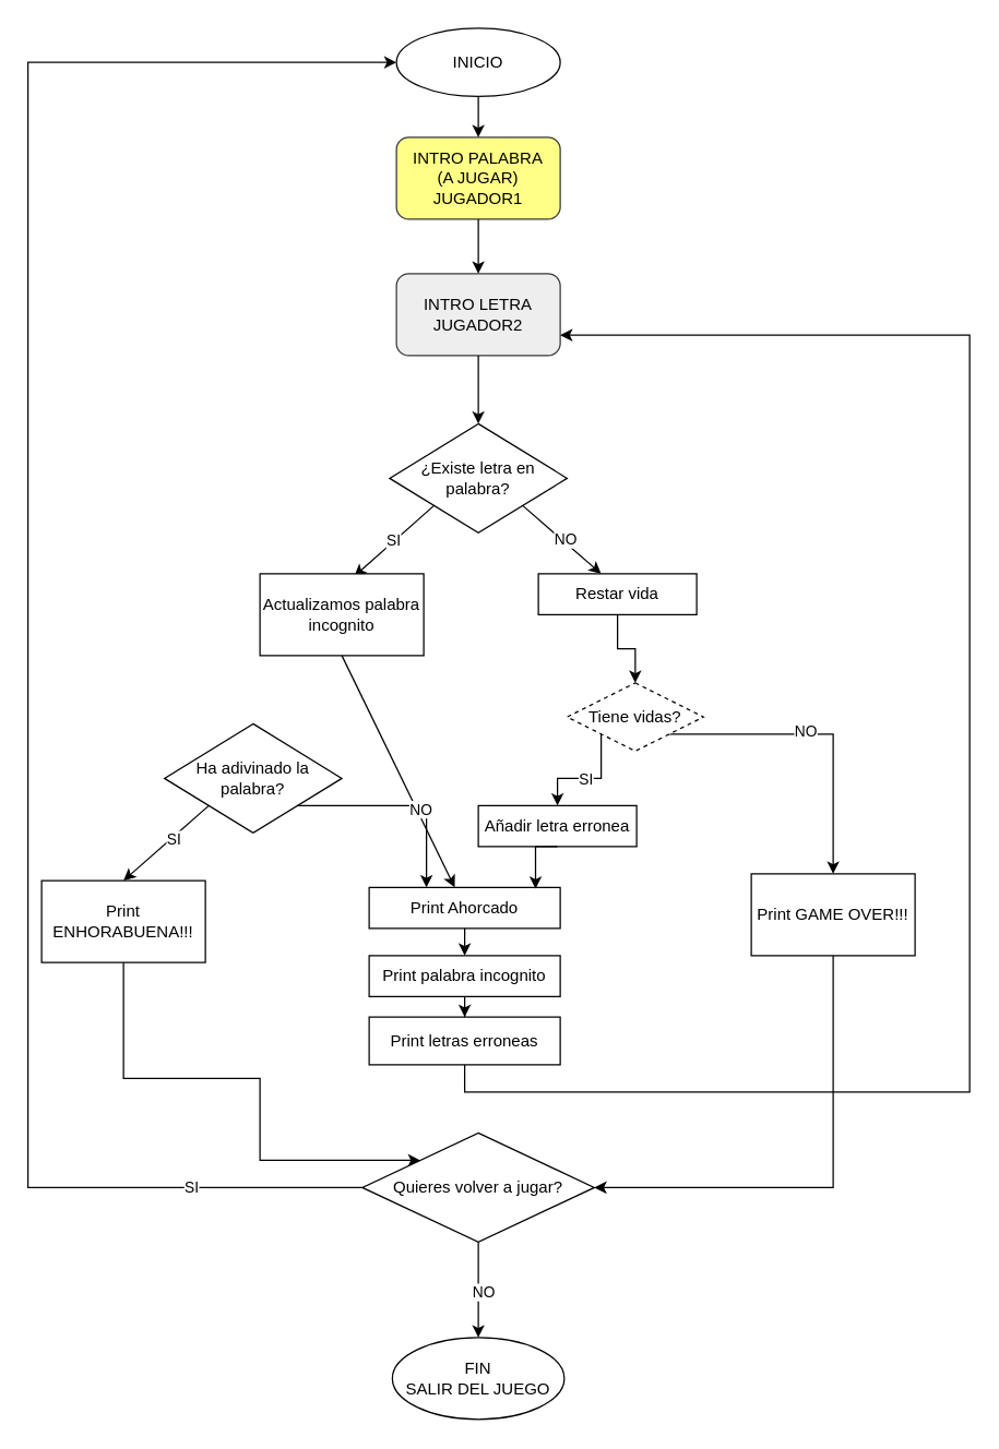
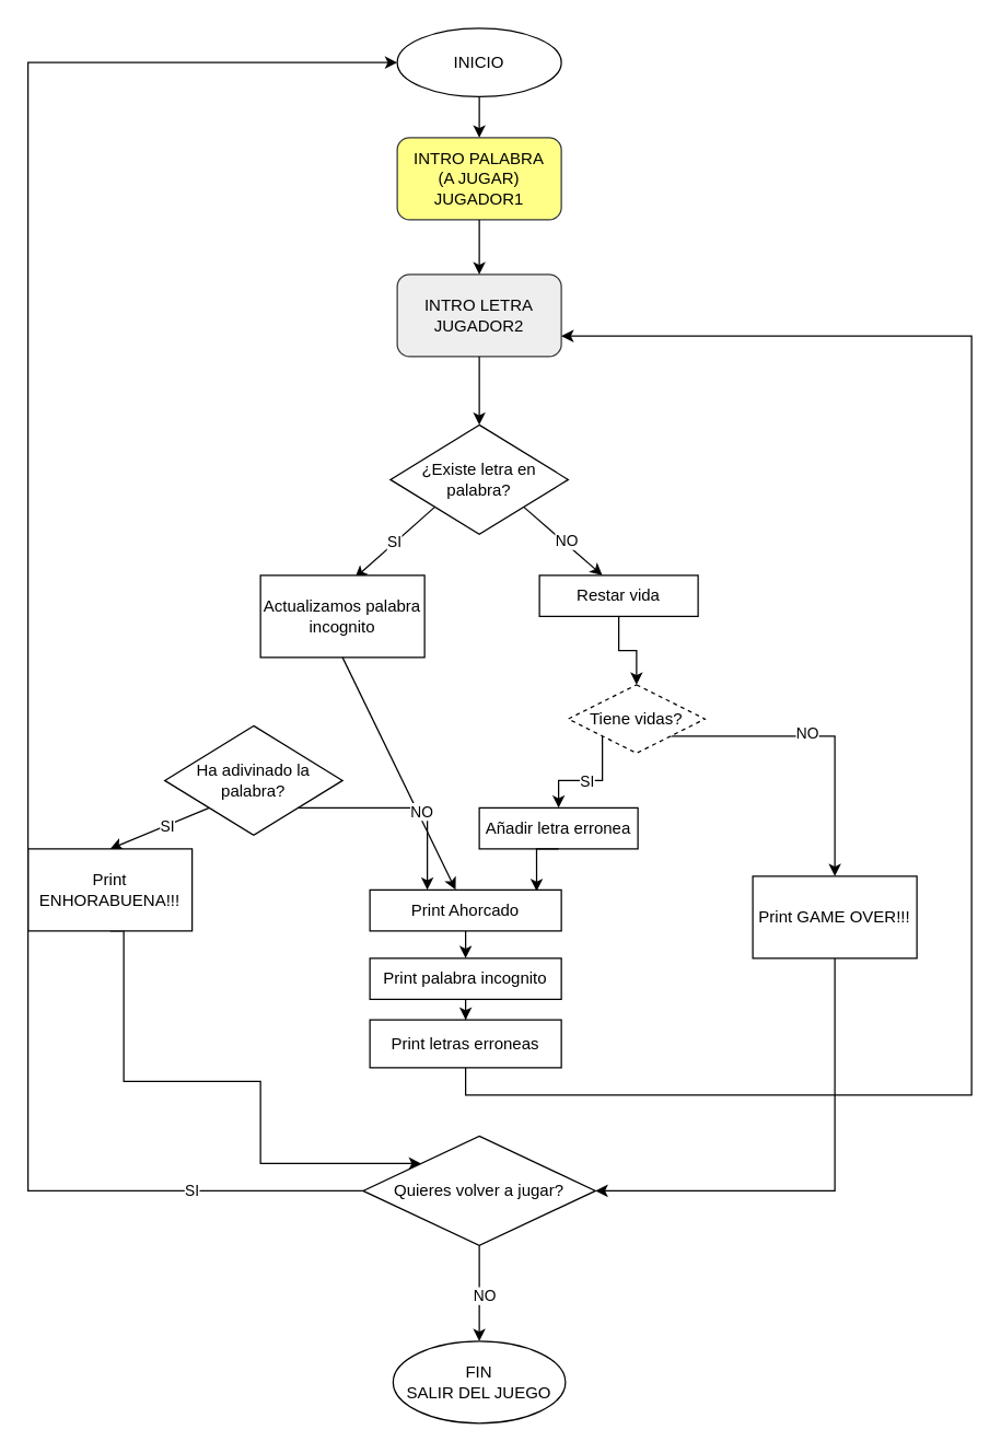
  <mxCell id="0" />
  <mxCell id="1" parent="0" />
  <mxCell id="2" value="INTRO PALABRA &lt;br&gt;(A JUGAR)&lt;br&gt;JUGADOR1" style="rounded=1;whiteSpace=wrap;html=1;fillColor=#ffff88;strokeColor=#36393d;" vertex="1" parent="1"><mxGeometry x="290" y="100" width="120" height="60" as="geometry" /></mxCell>
  <mxCell id="3" value="INTRO LETRA JUGADOR2" style="rounded=1;whiteSpace=wrap;html=1;fillColor=#eeeeee;strokeColor=#36393d;" vertex="1" parent="1"><mxGeometry x="290" y="200" width="120" height="60" as="geometry" /></mxCell>
  <mxCell id="4" value="" style="endArrow=classic;html=1;rounded=0;exitX=0.5;exitY=1;exitDx=0;exitDy=0;entryX=0.5;entryY=0;entryDx=0;entryDy=0;" edge="1" parent="1" source="2" target="3"><mxGeometry width="50" height="50" relative="1" as="geometry"><mxPoint x="490" y="240" as="sourcePoint" /><mxPoint x="350" y="200" as="targetPoint" /></mxGeometry></mxCell>
  <mxCell id="5" value="¿Existe letra en palabra?" style="rhombus;whiteSpace=wrap;html=1;" vertex="1" parent="1"><mxGeometry x="285" y="310" width="130" height="80" as="geometry" /></mxCell>
  <mxCell id="6" value="" style="endArrow=classic;html=1;rounded=0;exitX=0.5;exitY=1;exitDx=0;exitDy=0;entryX=0.5;entryY=0;entryDx=0;entryDy=0;" edge="1" parent="1" source="3" target="5"><mxGeometry width="50" height="50" relative="1" as="geometry"><mxPoint x="370" y="310" as="sourcePoint" /><mxPoint x="420" y="260" as="targetPoint" /></mxGeometry></mxCell>
  <mxCell id="7" value="SI" style="endArrow=classic;html=1;rounded=0;exitX=0;exitY=1;exitDx=0;exitDy=0;entryX=0.575;entryY=0.033;entryDx=0;entryDy=0;entryPerimeter=0;" edge="1" parent="1" source="5" target="10"><mxGeometry width="50" height="50" relative="1" as="geometry"><mxPoint x="370" y="410" as="sourcePoint" /><mxPoint x="260" y="420" as="targetPoint" /></mxGeometry></mxCell>
  <mxCell id="8" value="" style="endArrow=classic;html=1;rounded=0;exitX=1;exitY=1;exitDx=0;exitDy=0;" edge="1" parent="1" source="5"><mxGeometry width="50" height="50" relative="1" as="geometry"><mxPoint x="350" y="390" as="sourcePoint" /><mxPoint x="440" y="420" as="targetPoint" /></mxGeometry></mxCell>
  <mxCell id="9" value="NO" style="edgeLabel;html=1;align=center;verticalAlign=middle;resizable=0;points=[];" vertex="1" connectable="0" parent="8"><mxGeometry x="0.034" y="3" relative="1" as="geometry"><mxPoint y="1" as="offset" /></mxGeometry></mxCell>
  <mxCell id="10" value="Actualizamos palabra incognito" style="rounded=0;whiteSpace=wrap;html=1;" vertex="1" parent="1"><mxGeometry x="190" y="420" width="120" height="60" as="geometry" /></mxCell>
  <mxCell id="11" style="edgeStyle=orthogonalEdgeStyle;rounded=0;orthogonalLoop=1;jettySize=auto;html=1;exitX=0.5;exitY=1;exitDx=0;exitDy=0;entryX=0.5;entryY=0;entryDx=0;entryDy=0;" edge="1" parent="1" source="12" target="40"><mxGeometry relative="1" as="geometry" /></mxCell>
  <mxCell id="12" value="Restar vida" style="rounded=0;whiteSpace=wrap;html=1;" vertex="1" parent="1"><mxGeometry x="394" y="420" width="116" height="30" as="geometry" /></mxCell>
  <mxCell id="13" value="Añadir letra erronea" style="rounded=0;whiteSpace=wrap;html=1;" vertex="1" parent="1"><mxGeometry x="350" y="590" width="116" height="30" as="geometry" /></mxCell>
  <mxCell id="14" style="edgeStyle=orthogonalEdgeStyle;rounded=0;orthogonalLoop=1;jettySize=auto;html=1;entryX=0.5;entryY=0;entryDx=0;entryDy=0;" edge="1" parent="1" target="2"><mxGeometry relative="1" as="geometry"><mxPoint x="350" y="70" as="sourcePoint" /></mxGeometry></mxCell>
  <mxCell id="15" value="INICIO" style="ellipse;whiteSpace=wrap;html=1;" vertex="1" parent="1"><mxGeometry x="290" y="20" width="120" height="50" as="geometry" /></mxCell>
  <mxCell id="16" value="Ha adivinado la palabra?" style="rhombus;whiteSpace=wrap;html=1;" vertex="1" parent="1"><mxGeometry x="120" y="530" width="130" height="80" as="geometry" /></mxCell>
  <mxCell id="17" value="" style="endArrow=classic;html=1;rounded=0;exitX=0.5;exitY=1;exitDx=0;exitDy=0;" edge="1" parent="1" source="10" target="23"><mxGeometry width="50" height="50" relative="1" as="geometry"><mxPoint x="370" y="500" as="sourcePoint" /><mxPoint x="420" y="450" as="targetPoint" /></mxGeometry></mxCell>
  <mxCell id="18" value="" style="endArrow=classic;html=1;rounded=0;exitX=0;exitY=1;exitDx=0;exitDy=0;entryX=0.5;entryY=0;entryDx=0;entryDy=0;" edge="1" parent="1" source="16" target="21"><mxGeometry width="50" height="50" relative="1" as="geometry"><mxPoint x="370" y="600" as="sourcePoint" /><mxPoint x="110" y="640" as="targetPoint" /></mxGeometry></mxCell>
  <mxCell id="19" value="SI" style="edgeLabel;html=1;align=center;verticalAlign=middle;resizable=0;points=[];" vertex="1" connectable="0" parent="18"><mxGeometry x="-0.144" y="1" relative="1" as="geometry"><mxPoint as="offset" /></mxGeometry></mxCell>
  <mxCell id="20" style="edgeStyle=orthogonalEdgeStyle;rounded=0;orthogonalLoop=1;jettySize=auto;html=1;exitX=0.5;exitY=1;exitDx=0;exitDy=0;entryX=0;entryY=0;entryDx=0;entryDy=0;" edge="1" parent="1" source="21" target="30"><mxGeometry relative="1" as="geometry"><Array as="points"><mxPoint x="90" y="790" /><mxPoint x="190" y="790" /><mxPoint x="190" y="850" /></Array></mxGeometry></mxCell>
- <mxCell id="21" value="Print ENHORABUENA!!!" style="rounded=0;whiteSpace=wrap;html=1;" vertex="1" parent="1"><mxGeometry x="30" y="645" width="120" height="60" as="geometry" /></mxCell>
+ <mxCell id="21" value="Print ENHORABUENA!!!" style="rounded=0;whiteSpace=wrap;html=1;" vertex="1" parent="1"><mxGeometry x="20" y="620" width="120" height="60" as="geometry" /></mxCell>
  <mxCell id="22" style="edgeStyle=orthogonalEdgeStyle;rounded=0;orthogonalLoop=1;jettySize=auto;html=1;exitX=0.5;exitY=1;exitDx=0;exitDy=0;entryX=0.5;entryY=0;entryDx=0;entryDy=0;" edge="1" parent="1" source="23" target="25"><mxGeometry relative="1" as="geometry" /></mxCell>
  <mxCell id="23" value="Print Ahorcado" style="rounded=0;whiteSpace=wrap;html=1;" vertex="1" parent="1"><mxGeometry x="270" y="650" width="140" height="30" as="geometry" /></mxCell>
  <mxCell id="24" value="" style="edgeStyle=orthogonalEdgeStyle;rounded=0;orthogonalLoop=1;jettySize=auto;html=1;" edge="1" parent="1" source="25" target="27"><mxGeometry relative="1" as="geometry" /></mxCell>
  <mxCell id="25" value="Print palabra incognito" style="rounded=0;whiteSpace=wrap;html=1;" vertex="1" parent="1"><mxGeometry x="270" y="700" width="140" height="30" as="geometry" /></mxCell>
  <mxCell id="26" style="edgeStyle=orthogonalEdgeStyle;rounded=0;orthogonalLoop=1;jettySize=auto;html=1;exitX=0.5;exitY=1;exitDx=0;exitDy=0;entryX=1;entryY=0.75;entryDx=0;entryDy=0;" edge="1" parent="1" source="27" target="3"><mxGeometry relative="1" as="geometry"><Array as="points"><mxPoint x="340" y="800" /><mxPoint x="710" y="800" /><mxPoint x="710" y="245" /></Array></mxGeometry></mxCell>
  <mxCell id="27" value="Print letras erroneas" style="rounded=0;whiteSpace=wrap;html=1;" vertex="1" parent="1"><mxGeometry x="270" y="745" width="140" height="35" as="geometry" /></mxCell>
  <mxCell id="28" style="edgeStyle=orthogonalEdgeStyle;rounded=0;orthogonalLoop=1;jettySize=auto;html=1;exitX=1;exitY=1;exitDx=0;exitDy=0;entryX=0.3;entryY=0;entryDx=0;entryDy=0;entryPerimeter=0;" edge="1" parent="1" source="16" target="23"><mxGeometry relative="1" as="geometry" /></mxCell>
  <mxCell id="29" value="NO" style="edgeLabel;html=1;align=center;verticalAlign=middle;resizable=0;points=[];" vertex="1" connectable="0" parent="28"><mxGeometry x="0.159" y="-2" relative="1" as="geometry"><mxPoint as="offset" /></mxGeometry></mxCell>
  <mxCell id="30" value="Quieres volver a jugar?" style="rhombus;whiteSpace=wrap;html=1;" vertex="1" parent="1"><mxGeometry x="265" y="830" width="170" height="80" as="geometry" /></mxCell>
  <mxCell id="31" value="FIN&lt;br&gt;SALIR DEL JUEGO" style="ellipse;whiteSpace=wrap;html=1;" vertex="1" parent="1"><mxGeometry x="287" y="980" width="126" height="60" as="geometry" /></mxCell>
  <mxCell id="32" value="" style="endArrow=classic;html=1;rounded=0;exitX=0.5;exitY=1;exitDx=0;exitDy=0;entryX=0.5;entryY=0;entryDx=0;entryDy=0;strokeColor=#000000;" edge="1" parent="1" source="30" target="31"><mxGeometry width="50" height="50" relative="1" as="geometry"><mxPoint x="370" y="960" as="sourcePoint" /><mxPoint x="420" y="910" as="targetPoint" /></mxGeometry></mxCell>
  <mxCell id="33" value="NO" style="edgeLabel;html=1;align=center;verticalAlign=middle;resizable=0;points=[];" vertex="1" connectable="0" parent="32"><mxGeometry x="0.029" y="3" relative="1" as="geometry"><mxPoint as="offset" /></mxGeometry></mxCell>
  <mxCell id="34" value="" style="endArrow=classic;html=1;rounded=0;exitX=0;exitY=0.5;exitDx=0;exitDy=0;entryX=0;entryY=0.5;entryDx=0;entryDy=0;edgeStyle=orthogonalEdgeStyle;fillColor=#cdeb8b;strokeColor=#080808;" edge="1" parent="1" source="30" target="15"><mxGeometry width="50" height="50" relative="1" as="geometry"><mxPoint x="370" y="860" as="sourcePoint" /><mxPoint x="420" y="810" as="targetPoint" /><Array as="points"><mxPoint x="20" y="870" /><mxPoint x="20" y="45" /></Array></mxGeometry></mxCell>
  <mxCell id="35" value="SI" style="edgeLabel;html=1;align=center;verticalAlign=middle;resizable=0;points=[];" vertex="1" connectable="0" parent="34"><mxGeometry x="-0.812" y="-1" relative="1" as="geometry"><mxPoint as="offset" /></mxGeometry></mxCell>
  <mxCell id="36" style="edgeStyle=orthogonalEdgeStyle;rounded=0;orthogonalLoop=1;jettySize=auto;html=1;exitX=0;exitY=1;exitDx=0;exitDy=0;entryX=0.5;entryY=0;entryDx=0;entryDy=0;" edge="1" parent="1" source="40" target="13"><mxGeometry relative="1" as="geometry" /></mxCell>
  <mxCell id="37" value="SI" style="edgeLabel;html=1;align=center;verticalAlign=middle;resizable=0;points=[];" vertex="1" connectable="0" parent="36"><mxGeometry x="0.048" y="-1" relative="1" as="geometry"><mxPoint y="1" as="offset" /></mxGeometry></mxCell>
  <mxCell id="38" style="edgeStyle=orthogonalEdgeStyle;rounded=0;orthogonalLoop=1;jettySize=auto;html=1;exitX=1;exitY=1;exitDx=0;exitDy=0;" edge="1" parent="1" source="40" target="42"><mxGeometry relative="1" as="geometry"><Array as="points"><mxPoint x="610" y="538" /></Array></mxGeometry></mxCell>
  <mxCell id="39" value="NO" style="edgeLabel;html=1;align=center;verticalAlign=middle;resizable=0;points=[];" vertex="1" connectable="0" parent="38"><mxGeometry x="-0.114" y="3" relative="1" as="geometry"><mxPoint y="1" as="offset" /></mxGeometry></mxCell>
  <mxCell id="40" value="Tiene vidas?" style="rhombus;whiteSpace=wrap;html=1;dashed=1;" vertex="1" parent="1"><mxGeometry x="415" y="500" width="100" height="50" as="geometry" /></mxCell>
  <mxCell id="41" style="edgeStyle=orthogonalEdgeStyle;rounded=0;orthogonalLoop=1;jettySize=auto;html=1;exitX=0.5;exitY=1;exitDx=0;exitDy=0;entryX=1;entryY=0.5;entryDx=0;entryDy=0;" edge="1" parent="1" source="42" target="30"><mxGeometry relative="1" as="geometry" /></mxCell>
  <mxCell id="42" value="Print GAME OVER!!!" style="rounded=0;whiteSpace=wrap;html=1;" vertex="1" parent="1"><mxGeometry x="550" y="640" width="120" height="60" as="geometry" /></mxCell>
  <mxCell id="43" style="edgeStyle=orthogonalEdgeStyle;rounded=0;orthogonalLoop=1;jettySize=auto;html=1;exitX=0.5;exitY=1;exitDx=0;exitDy=0;entryX=0.871;entryY=0.033;entryDx=0;entryDy=0;entryPerimeter=0;" edge="1" parent="1" source="13" target="23"><mxGeometry relative="1" as="geometry" /></mxCell>
